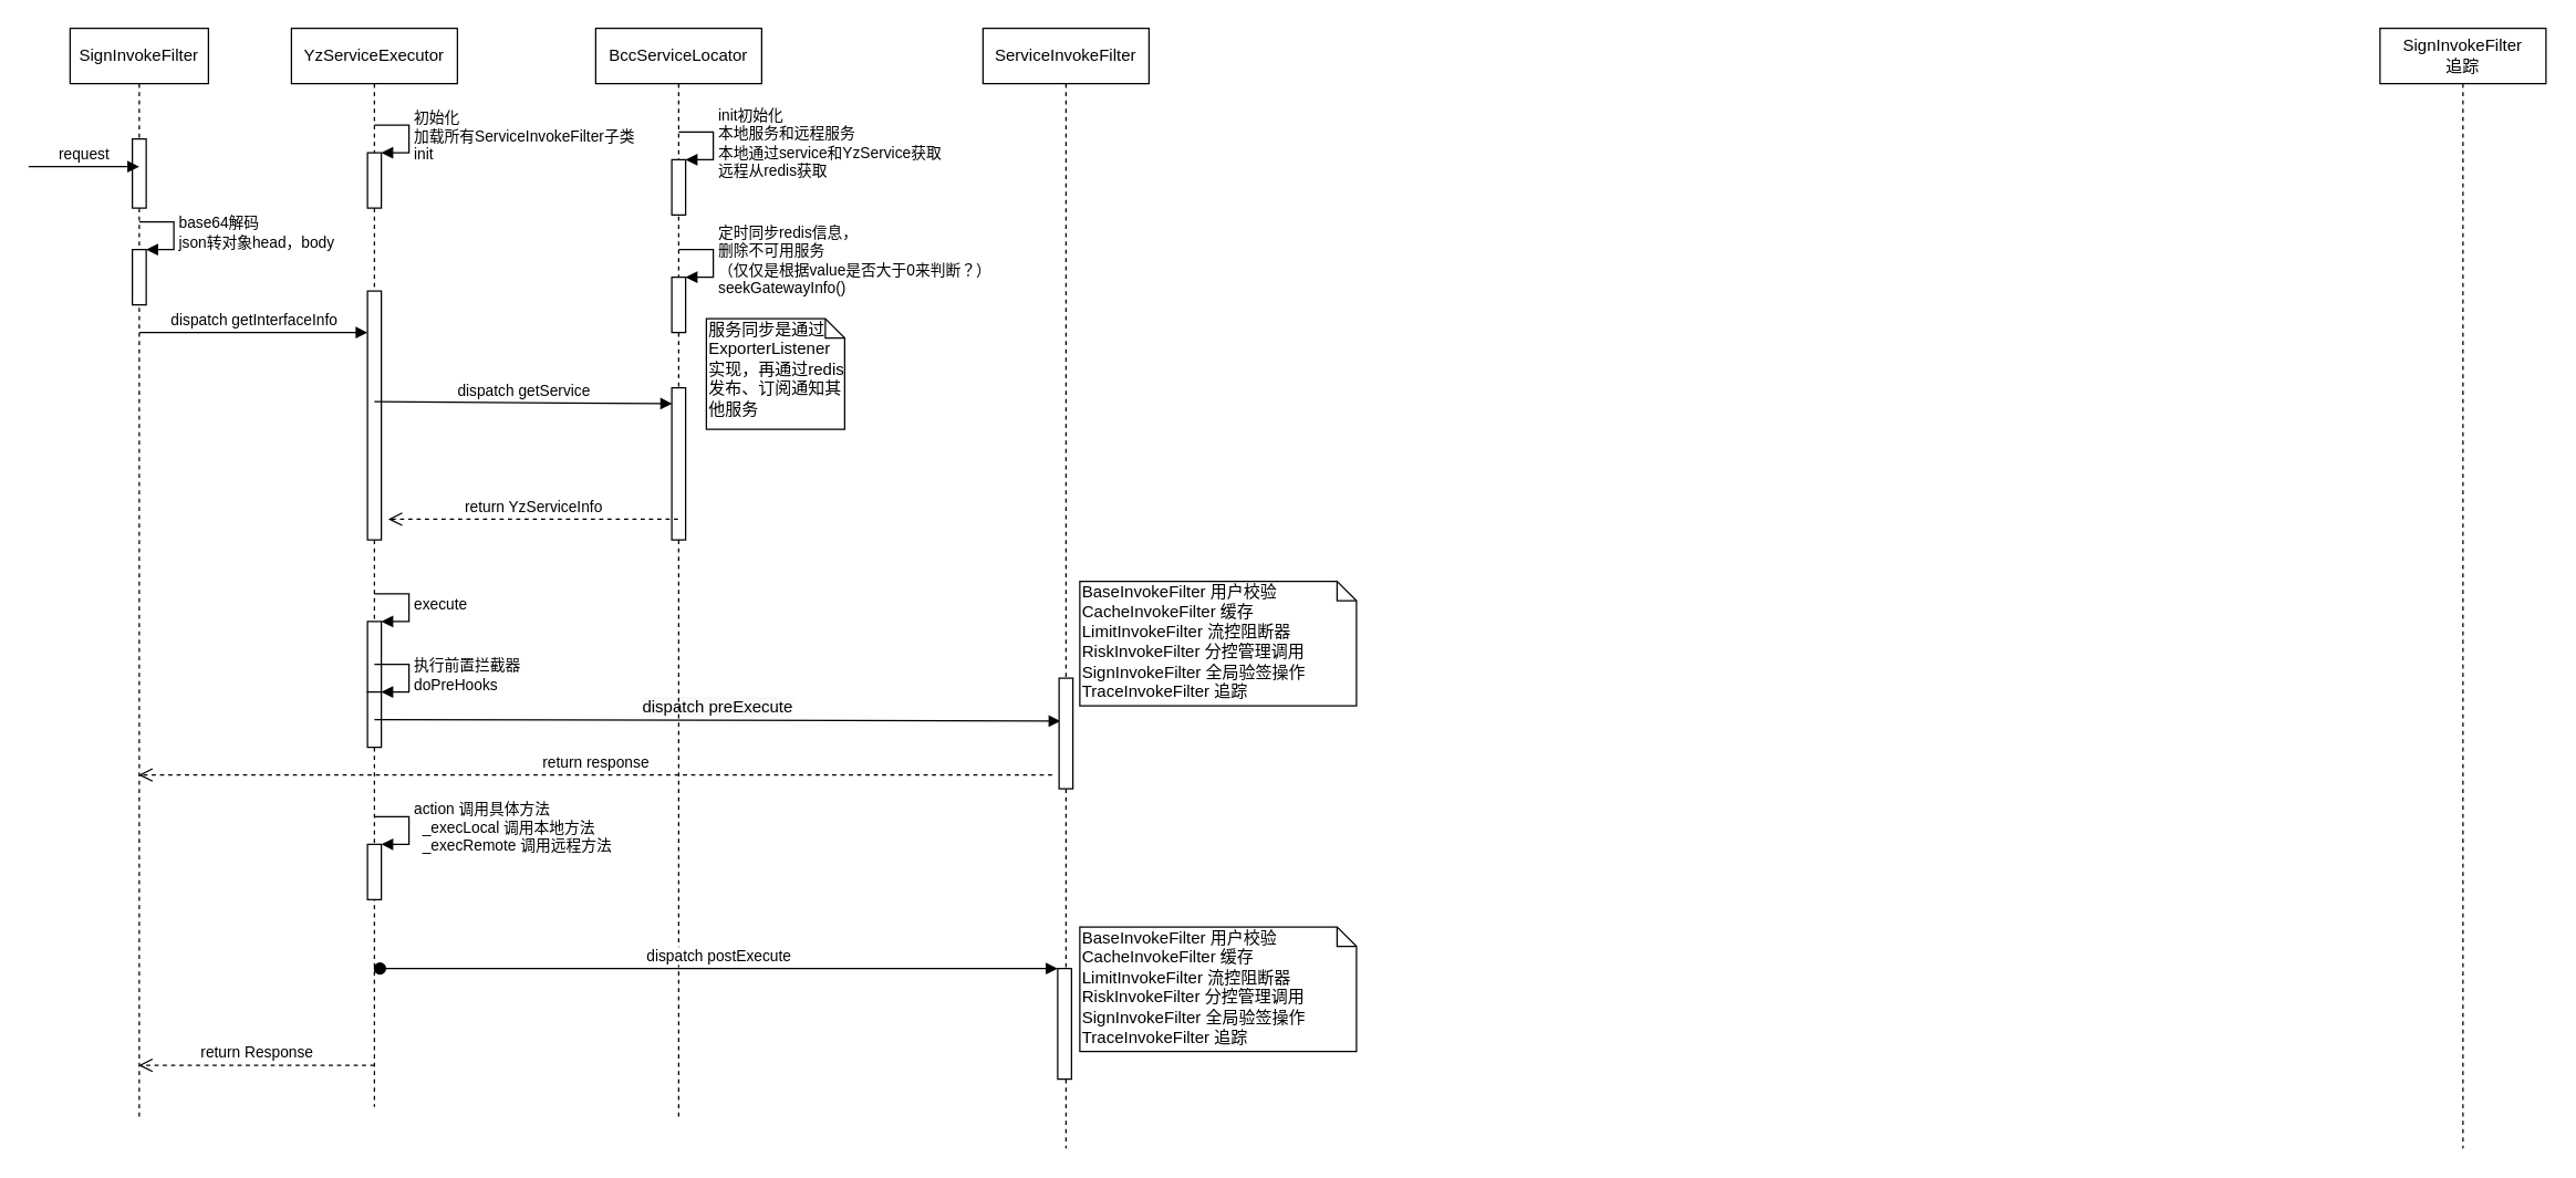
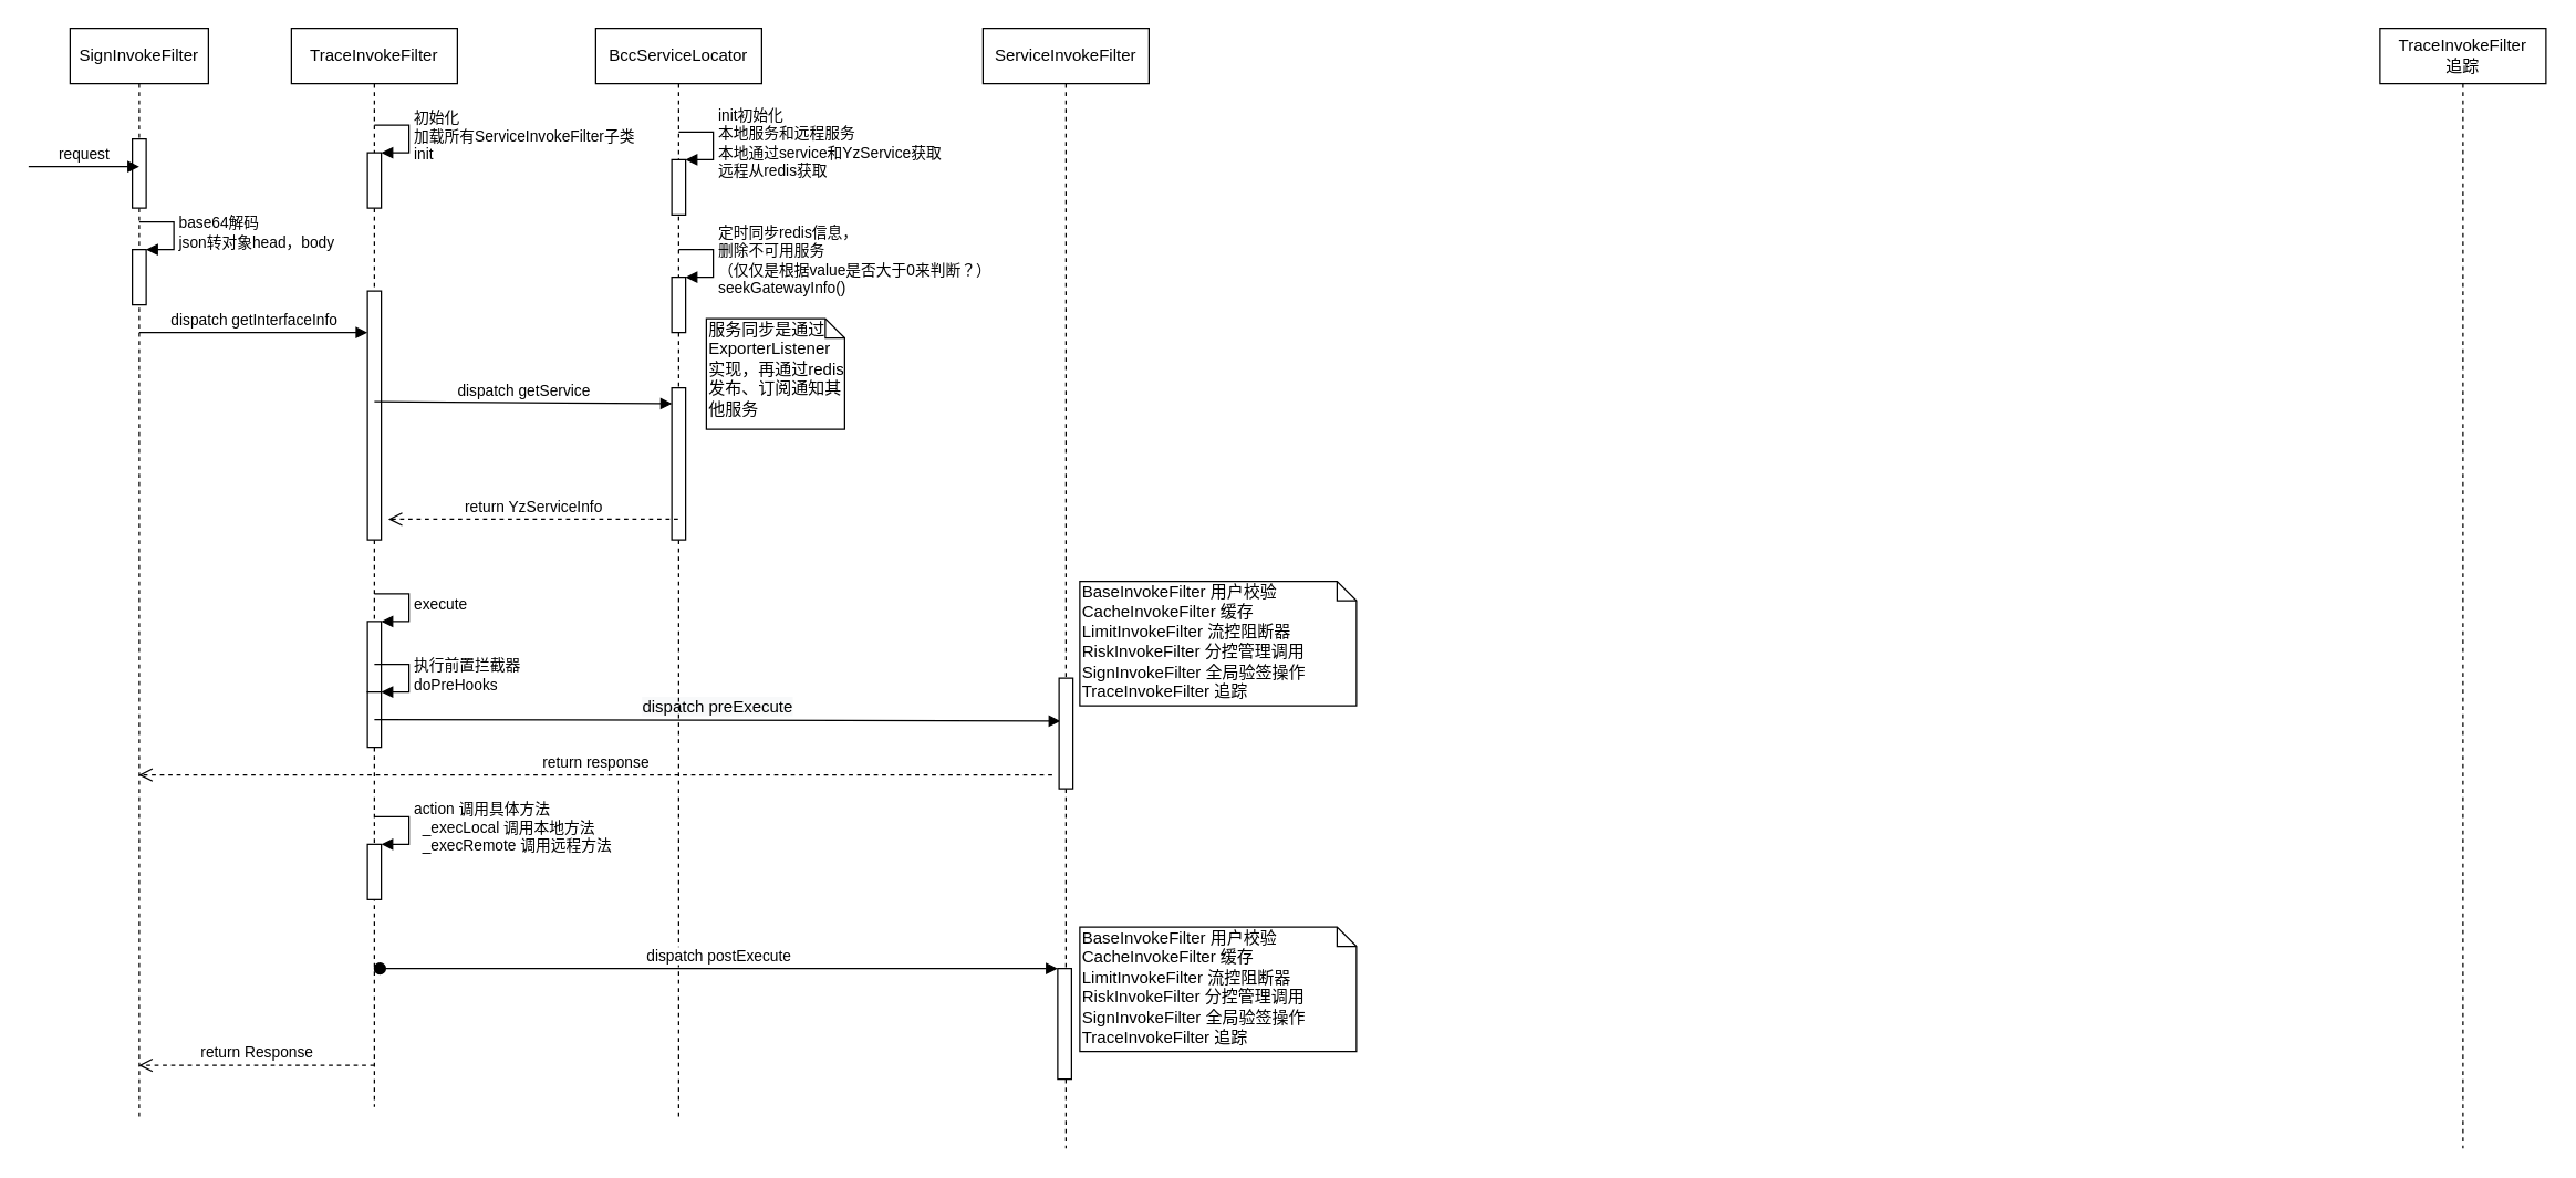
  <mxCell id="0" />
  <mxCell id="1" parent="0" />
  <mxCell id="2" value="SignInvokeFilter" style="shape=umlLifeline;perimeter=lifelinePerimeter;whiteSpace=wrap;html=1;container=1;collapsible=0;recursiveResize=0;outlineConnect=0;" parent="1" vertex="1"><mxGeometry x="50" y="20" width="100" height="790" as="geometry" /></mxCell>
  <mxCell id="3" value="" style="html=1;points=[];perimeter=orthogonalPerimeter;" parent="2" vertex="1"><mxGeometry x="45" y="80" width="10" height="50" as="geometry" /></mxCell>
  <mxCell id="4" value="" style="html=1;points=[];perimeter=orthogonalPerimeter;" parent="2" vertex="1"><mxGeometry x="45" y="160" width="10" height="40" as="geometry" /></mxCell>
  <mxCell id="5" value="base64解码&lt;br&gt;json转对象head，body" style="edgeStyle=orthogonalEdgeStyle;html=1;align=left;spacingLeft=2;endArrow=block;rounded=0;entryX=1;entryY=0;" parent="2" target="4" edge="1"><mxGeometry relative="1" as="geometry"><mxPoint x="50" y="140" as="sourcePoint" /><Array as="points"><mxPoint x="75" y="140" /></Array></mxGeometry></mxCell>
  <mxCell id="6" value="request" style="html=1;verticalAlign=bottom;endArrow=block;" parent="1" edge="1"><mxGeometry width="80" relative="1" as="geometry"><mxPoint x="20" y="120" as="sourcePoint" /><mxPoint x="100" y="120" as="targetPoint" /></mxGeometry></mxCell>
- <mxCell id="7" value="YzServiceExecutor" style="shape=umlLifeline;perimeter=lifelinePerimeter;whiteSpace=wrap;html=1;container=1;collapsible=0;recursiveResize=0;outlineConnect=0;" parent="1" vertex="1"><mxGeometry x="210" y="20" width="120" height="780" as="geometry" /></mxCell>
+ <mxCell id="7" value="TraceInvokeFilter" style="shape=umlLifeline;perimeter=lifelinePerimeter;whiteSpace=wrap;html=1;container=1;collapsible=0;recursiveResize=0;outlineConnect=0;" parent="1" vertex="1"><mxGeometry x="210" y="20" width="120" height="780" as="geometry" /></mxCell>
  <mxCell id="8" value="" style="html=1;points=[];perimeter=orthogonalPerimeter;" parent="7" vertex="1"><mxGeometry x="55" y="190" width="10" height="180" as="geometry" /></mxCell>
  <mxCell id="9" value="dispatch getService" style="html=1;verticalAlign=bottom;endArrow=block;entryX=0.029;entryY=0.105;entryDx=0;entryDy=0;entryPerimeter=0;" parent="7" target="21" edge="1"><mxGeometry width="80" relative="1" as="geometry"><mxPoint x="60" y="270" as="sourcePoint" /><mxPoint x="140" y="270" as="targetPoint" /></mxGeometry></mxCell>
  <mxCell id="10" value="" style="html=1;points=[];perimeter=orthogonalPerimeter;" parent="7" vertex="1"><mxGeometry x="55" y="429" width="10" height="51" as="geometry" /></mxCell>
  <mxCell id="11" value="execute" style="edgeStyle=orthogonalEdgeStyle;html=1;align=left;spacingLeft=2;endArrow=block;rounded=0;entryX=1;entryY=0;" parent="7" target="10" edge="1"><mxGeometry relative="1" as="geometry"><mxPoint x="60" y="409" as="sourcePoint" /><Array as="points"><mxPoint x="85" y="409" /></Array></mxGeometry></mxCell>
  <mxCell id="12" value="" style="html=1;points=[];perimeter=orthogonalPerimeter;" parent="7" vertex="1"><mxGeometry x="55" y="480" width="10" height="40" as="geometry" /></mxCell>
  <mxCell id="13" value="执行前置拦截器&lt;br&gt;doPreHooks" style="edgeStyle=orthogonalEdgeStyle;html=1;align=left;spacingLeft=2;endArrow=block;rounded=0;entryX=1;entryY=0;" parent="7" target="12" edge="1"><mxGeometry relative="1" as="geometry"><mxPoint x="60" y="460" as="sourcePoint" /><Array as="points"><mxPoint x="85" y="460" /></Array></mxGeometry></mxCell>
  <mxCell id="14" value="" style="html=1;points=[];perimeter=orthogonalPerimeter;" parent="7" vertex="1"><mxGeometry x="55" y="590.18" width="10" height="40" as="geometry" /></mxCell>
  <mxCell id="15" value="action 调用具体方法&lt;br&gt;&lt;span style=&quot;font-size: 11px&quot;&gt;&amp;nbsp; _execLocal 调用本地方法&lt;/span&gt;&lt;br&gt;&lt;span style=&quot;font-size: 11px&quot;&gt;&amp;nbsp; _execRemote 调用远程方法&lt;/span&gt;" style="edgeStyle=orthogonalEdgeStyle;html=1;align=left;spacingLeft=2;endArrow=block;rounded=0;entryX=1;entryY=0;" parent="7" target="14" edge="1"><mxGeometry relative="1" as="geometry"><mxPoint x="60" y="570.18" as="sourcePoint" /><Array as="points"><mxPoint x="85" y="570.18" /></Array></mxGeometry></mxCell>
  <mxCell id="16" value="&lt;span style=&quot;font-size: 12px ; background-color: rgb(248 , 249 , 250)&quot;&gt;dispatch&amp;nbsp;preExecute&lt;/span&gt;" style="html=1;verticalAlign=bottom;endArrow=block;" parent="7" edge="1"><mxGeometry width="80" relative="1" as="geometry"><mxPoint x="60" y="500" as="sourcePoint" /><mxPoint x="556" y="501" as="targetPoint" /></mxGeometry></mxCell>
  <mxCell id="17" value="" style="html=1;points=[];perimeter=orthogonalPerimeter;" parent="7" vertex="1"><mxGeometry x="55" y="90" width="10" height="40" as="geometry" /></mxCell>
  <mxCell id="18" value="初始化&lt;br&gt;加载所有ServiceInvokeFilter子类&lt;br&gt;init" style="edgeStyle=orthogonalEdgeStyle;html=1;align=left;spacingLeft=2;endArrow=block;rounded=0;entryX=1;entryY=0;" parent="7" target="17" edge="1"><mxGeometry relative="1" as="geometry"><mxPoint x="60" y="70" as="sourcePoint" /><Array as="points"><mxPoint x="85" y="70" /></Array></mxGeometry></mxCell>
  <mxCell id="19" value="dispatch getInterfaceInfo" style="html=1;verticalAlign=bottom;endArrow=block;" parent="1" target="8" edge="1"><mxGeometry width="80" relative="1" as="geometry"><mxPoint x="100" y="240" as="sourcePoint" /><mxPoint x="180" y="240" as="targetPoint" /></mxGeometry></mxCell>
  <mxCell id="20" value="BccServiceLocator" style="shape=umlLifeline;perimeter=lifelinePerimeter;whiteSpace=wrap;html=1;container=1;collapsible=0;recursiveResize=0;outlineConnect=0;" parent="1" vertex="1"><mxGeometry x="430" y="20" width="120" height="790" as="geometry" /></mxCell>
  <mxCell id="21" value="" style="html=1;points=[];perimeter=orthogonalPerimeter;" parent="20" vertex="1"><mxGeometry x="55" y="260" width="10" height="110" as="geometry" /></mxCell>
  <mxCell id="22" value="" style="html=1;points=[];perimeter=orthogonalPerimeter;" parent="20" vertex="1"><mxGeometry x="55" y="95" width="10" height="40" as="geometry" /></mxCell>
  <mxCell id="23" value="init初始化&lt;br&gt;本地服务和远程服务&lt;br&gt;本地通过service和YzService获取&lt;br&gt;远程从redis获取" style="edgeStyle=orthogonalEdgeStyle;html=1;align=left;spacingLeft=2;endArrow=block;rounded=0;entryX=1;entryY=0;" parent="20" target="22" edge="1"><mxGeometry relative="1" as="geometry"><mxPoint x="60" y="75" as="sourcePoint" /><Array as="points"><mxPoint x="85" y="75" /></Array></mxGeometry></mxCell>
  <mxCell id="24" value="" style="html=1;points=[];perimeter=orthogonalPerimeter;" parent="20" vertex="1"><mxGeometry x="55" y="180" width="10" height="40" as="geometry" /></mxCell>
  <mxCell id="25" value="定时同步redis信息，&lt;br&gt;删除不可用服务&lt;br&gt;（仅仅是根据value是否大于0来判断？）&lt;br&gt;seekGatewayInfo()" style="edgeStyle=orthogonalEdgeStyle;html=1;align=left;spacingLeft=2;endArrow=block;rounded=0;entryX=1;entryY=0;" parent="20" target="24" edge="1"><mxGeometry relative="1" as="geometry"><mxPoint x="60" y="160" as="sourcePoint" /><Array as="points"><mxPoint x="85" y="160" /></Array></mxGeometry></mxCell>
  <mxCell id="26" value="return YzServiceInfo" style="html=1;verticalAlign=bottom;endArrow=open;dashed=1;endSize=8;" parent="1" source="20" edge="1"><mxGeometry relative="1" as="geometry"><mxPoint x="370" y="375" as="sourcePoint" /><mxPoint x="280" y="375" as="targetPoint" /></mxGeometry></mxCell>
  <mxCell id="27" value="ServiceInvokeFilter" style="shape=umlLifeline;perimeter=lifelinePerimeter;whiteSpace=wrap;html=1;container=1;collapsible=0;recursiveResize=0;outlineConnect=0;" parent="1" vertex="1"><mxGeometry x="710" y="20" width="120" height="810" as="geometry" /></mxCell>
  <mxCell id="28" value="" style="html=1;points=[];perimeter=orthogonalPerimeter;" parent="27" vertex="1"><mxGeometry x="55" y="470" width="10" height="80" as="geometry" /></mxCell>
  <mxCell id="29" value="" style="html=1;points=[];perimeter=orthogonalPerimeter;" parent="27" vertex="1"><mxGeometry x="54" y="680" width="10" height="80" as="geometry" /></mxCell>
  <mxCell id="30" value="dispatch&amp;nbsp;postExecute" style="html=1;verticalAlign=bottom;startArrow=oval;endArrow=block;startSize=8;" parent="1" target="29" edge="1"><mxGeometry relative="1" as="geometry"><mxPoint x="274" y="700" as="sourcePoint" /></mxGeometry></mxCell>
  <mxCell id="31" value="return&amp;nbsp;Response" style="html=1;verticalAlign=bottom;endArrow=open;dashed=1;endSize=8;" parent="1" target="2" edge="1"><mxGeometry relative="1" as="geometry"><mxPoint x="270" y="770" as="sourcePoint" /><mxPoint x="190" y="770" as="targetPoint" /></mxGeometry></mxCell>
- <mxCell id="32" value="&lt;span style=&quot;text-align: left ; white-space: nowrap&quot;&gt;SignInvokeFilter&lt;br&gt;追踪&lt;/span&gt;" style="shape=umlLifeline;perimeter=lifelinePerimeter;whiteSpace=wrap;html=1;container=1;collapsible=0;recursiveResize=0;outlineConnect=0;" parent="1" vertex="1"><mxGeometry x="1720" y="20" width="120" height="810" as="geometry" /></mxCell>
+ <mxCell id="32" value="&lt;span style=&quot;text-align: left ; white-space: nowrap&quot;&gt;TraceInvokeFilter&lt;br&gt;追踪&lt;/span&gt;" style="shape=umlLifeline;perimeter=lifelinePerimeter;whiteSpace=wrap;html=1;container=1;collapsible=0;recursiveResize=0;outlineConnect=0;" parent="1" vertex="1"><mxGeometry x="1720" y="20" width="120" height="810" as="geometry" /></mxCell>
  <mxCell id="33" value="&lt;div&gt;BaseInvokeFilter&lt;span style=&quot;white-space: pre&quot;&gt; &lt;/span&gt;用户校验&lt;/div&gt;&lt;div&gt;CacheInvokeFilter&lt;span style=&quot;white-space: pre&quot;&gt; &lt;/span&gt;缓存&lt;/div&gt;&lt;div&gt;LimitInvokeFilter&lt;span style=&quot;white-space: pre&quot;&gt; &lt;/span&gt;流控阻断器&lt;/div&gt;&lt;div&gt;RiskInvokeFilter&lt;span style=&quot;white-space: pre&quot;&gt; &lt;/span&gt;分控管理调用&lt;/div&gt;&lt;div&gt;SignInvokeFilter&lt;span style=&quot;white-space: pre&quot;&gt; &lt;/span&gt;全局验签操作&lt;/div&gt;&lt;div&gt;TraceInvokeFilter&lt;span style=&quot;white-space: pre&quot;&gt; &lt;/span&gt;追踪&lt;/div&gt;" style="shape=note;whiteSpace=wrap;html=1;size=14;verticalAlign=top;align=left;spacingTop=-6;" parent="1" vertex="1"><mxGeometry x="780" y="420" width="200" height="90" as="geometry" /></mxCell>
  <mxCell id="34" value="&lt;div&gt;BaseInvokeFilter&lt;span style=&quot;white-space: pre&quot;&gt; &lt;/span&gt;用户校验&lt;/div&gt;&lt;div&gt;CacheInvokeFilter&lt;span style=&quot;white-space: pre&quot;&gt; &lt;/span&gt;缓存&lt;/div&gt;&lt;div&gt;LimitInvokeFilter&lt;span style=&quot;white-space: pre&quot;&gt; &lt;/span&gt;流控阻断器&lt;/div&gt;&lt;div&gt;RiskInvokeFilter&lt;span style=&quot;white-space: pre&quot;&gt; &lt;/span&gt;分控管理调用&lt;/div&gt;&lt;div&gt;SignInvokeFilter&lt;span style=&quot;white-space: pre&quot;&gt; &lt;/span&gt;全局验签操作&lt;/div&gt;&lt;div&gt;TraceInvokeFilter&lt;span style=&quot;white-space: pre&quot;&gt; &lt;/span&gt;追踪&lt;/div&gt;" style="shape=note;whiteSpace=wrap;html=1;size=14;verticalAlign=top;align=left;spacingTop=-6;" parent="1" vertex="1"><mxGeometry x="780" y="670" width="200" height="90" as="geometry" /></mxCell>
  <mxCell id="35" value="服务同步是通过ExporterListener实现，再通过redis发布、订阅通知其他服务" style="shape=note;whiteSpace=wrap;html=1;size=14;verticalAlign=top;align=left;spacingTop=-6;" parent="1" vertex="1"><mxGeometry x="510" y="230" width="100" height="80" as="geometry" /></mxCell>
  <mxCell id="36" value="return response" style="html=1;verticalAlign=bottom;endArrow=open;dashed=1;endSize=8;" edge="1" parent="1" target="2"><mxGeometry relative="1" as="geometry"><mxPoint x="760" y="560" as="sourcePoint" /><mxPoint x="680" y="560" as="targetPoint" /></mxGeometry></mxCell>
